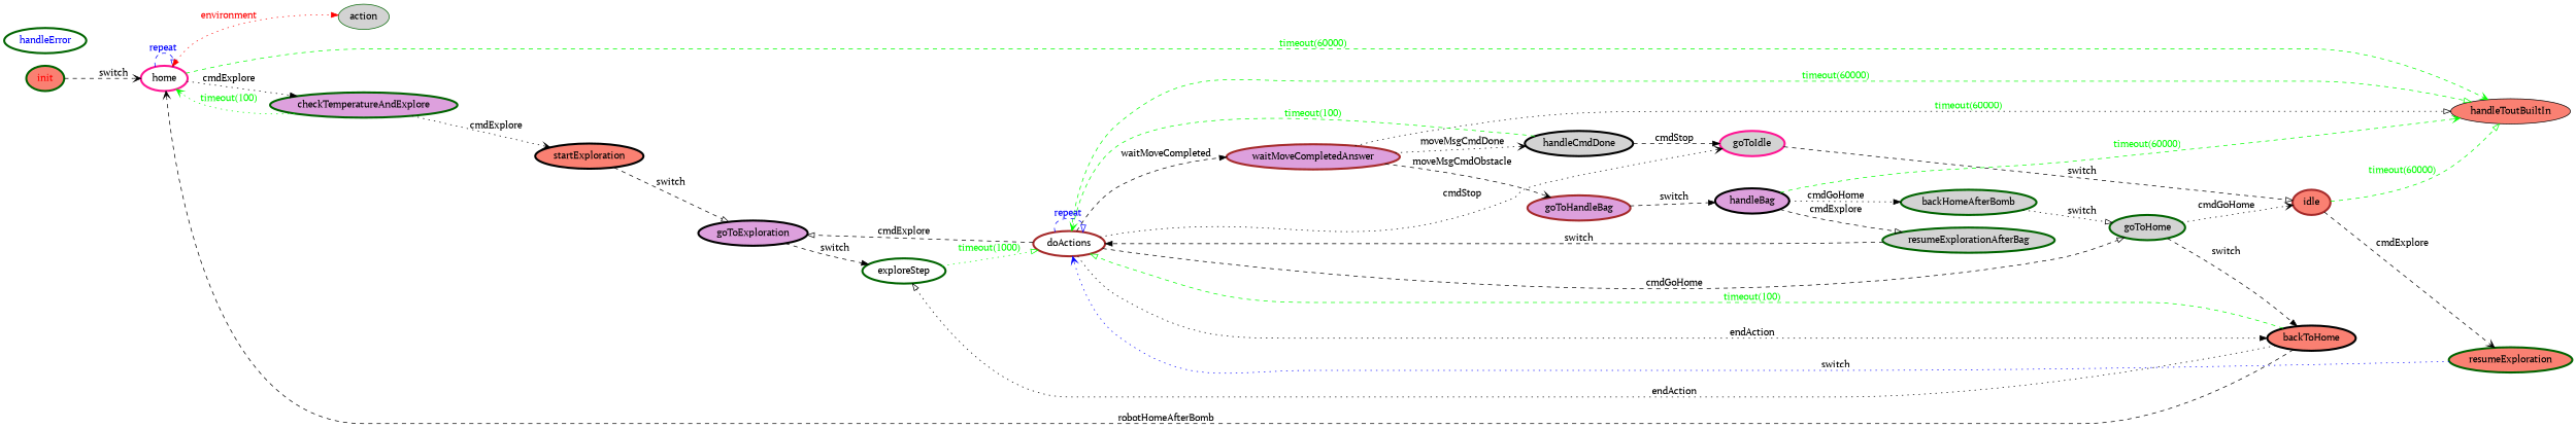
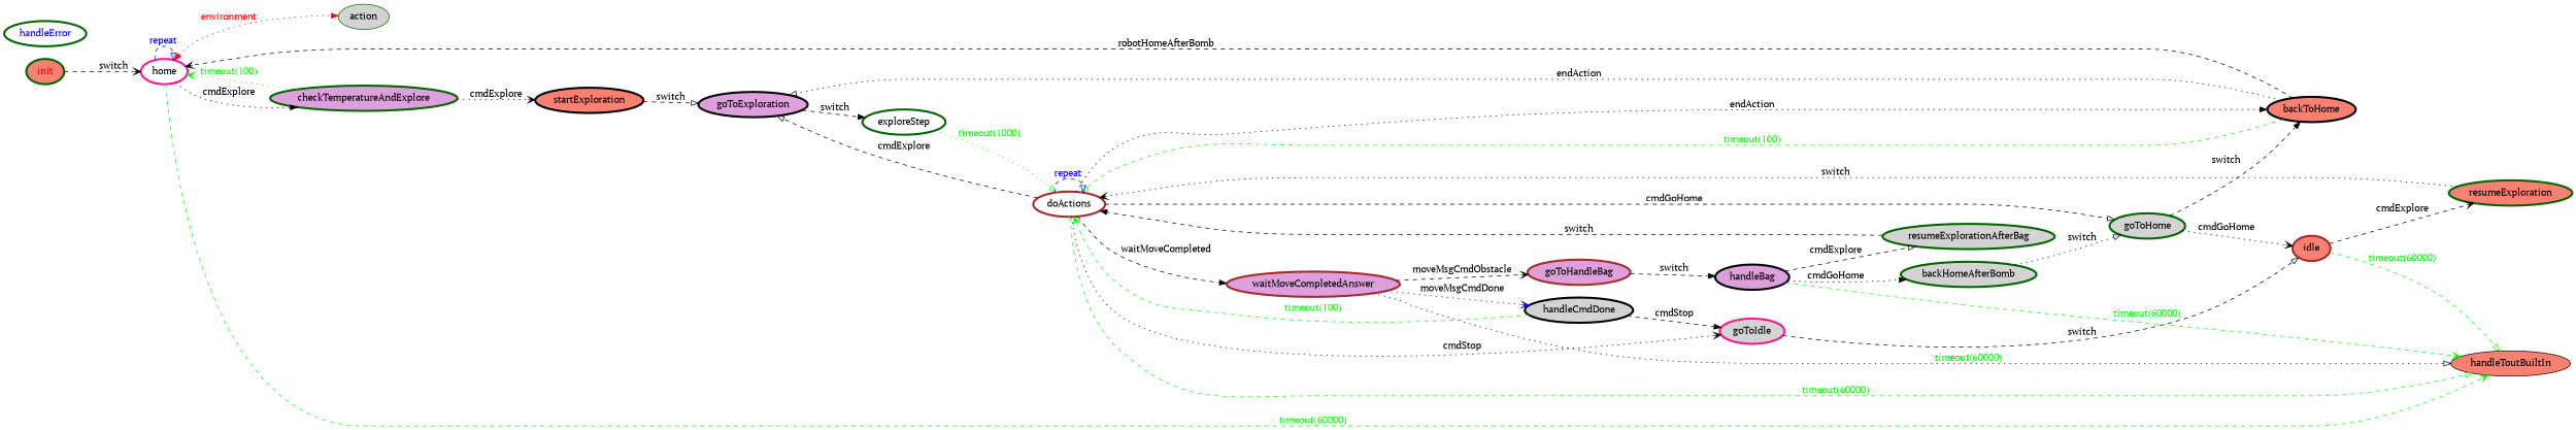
  digraph {
    fontname="PT Serif"
    rankdir=LR
    node [color=darkgreen fillcolor=salmon fontcolor=black fontname="PT Serif" penwidth=3 style=filled]
    edge [arrowhead=onormal color=black fontcolor=black fontname="PT Serif" style=dashed]
    init [fontcolor=red]
    home [color=deeppink fillcolor=white]
    action [fillcolor=lightgrey fontcolor="" penwidth=""]
    checkTemperatureAndExplore [fillcolor=plum]
    handleToutBuiltIn [color=black fontcolor="" penwidth=""]
    goToHome [fillcolor=lightgrey]
    backToHome [color=black]
    idle [color=brown]
    exploreStep [fillcolor=white]
    doActions [color=brown fillcolor=white]
    goToExploration [color=black fillcolor=plum]
    waitMoveCompletedAnswer [color=brown fillcolor=plum]
    goToIdle [color=deeppink fillcolor=lightgrey]
    startExploration [color=black]
    handleCmdDone [color=black fillcolor=lightgrey]
    goToHandleBag [color=brown fillcolor=plum]
    resumeExploration
    backHomeAfterBomb [fillcolor=lightgrey]
    handleBag [color=black fillcolor=plum]
    resumeExplorationAfterBag [fillcolor=lightgrey]
    handleError [fillcolor=white fontcolor=blue]
    init -> home [arrowhead=vee label=switch]
    home -> home [color=blue fontcolor=blue label="repeat "]
    home -> action [color=red dir=both fontcolor=red label=environment style=dotted arrowhead=""]
    home -> checkTemperatureAndExplore [arrowhead=normal label=cmdExplore style=dotted]
    home -> handleToutBuiltIn [arrowhead=vee color=green fontcolor=green label="timeout(60000)"]
    checkTemperatureAndExplore -> home [arrowhead=vee color=green fontcolor=green label="timeout(100)" style=dotted]
    checkTemperatureAndExplore -> startExploration [arrowhead=vee label=cmdExplore style=dotted]
    goToHome -> backToHome [arrowhead=normal label=switch]
    goToHome -> idle [arrowhead=vee label=cmdGoHome style=dotted]
    backToHome -> home [arrowhead=vee label=robotHomeAfterBomb]
-   backToHome -> exploreStep [label=endAction style=dotted]
+   backToHome -> goToExploration [label=endAction style=dotted]
    backToHome -> doActions [color=green fontcolor=green label="timeout(100)"]
    idle -> handleToutBuiltIn [color=green fontcolor=green label="timeout(60000)"]
    idle -> resumeExploration [arrowhead=vee label=cmdExplore]
    exploreStep -> doActions [color=green fontcolor=green label="timeout(1000)" style=dotted]
    doActions -> handleToutBuiltIn [color=green fontcolor=green label="timeout(60000)"]
    doActions -> goToHome [label=cmdGoHome]
    doActions -> backToHome [arrowhead=normal label=endAction style=dotted]
    doActions -> doActions [color=blue fontcolor=blue label="repeat "]
    doActions -> goToExploration [label=cmdExplore]
    doActions -> waitMoveCompletedAnswer [arrowhead=normal label=waitMoveCompleted]
    doActions -> goToIdle [arrowhead=vee label=cmdStop style=dotted]
    goToExploration -> exploreStep [arrowhead=normal label=switch]
    waitMoveCompletedAnswer -> handleToutBuiltIn [fontcolor=green label="timeout(60000)" style=dotted]
-   waitMoveCompletedAnswer -> handleCmdDone [arrowhead=vee label=moveMsgCmdDone style=dotted]
+   waitMoveCompletedAnswer -> handleCmdDone [arrowhead=vee color=blue label=moveMsgCmdDone style=dotted]
    waitMoveCompletedAnswer -> goToHandleBag [arrowhead=vee label=moveMsgCmdObstacle]
    goToIdle -> idle [label=switch]
    startExploration -> goToExploration [label=switch]
    handleCmdDone -> doActions [arrowhead=vee color=green fontcolor=green label="timeout(100)"]
    handleCmdDone -> goToIdle [arrowhead=normal label=cmdStop]
    goToHandleBag -> handleBag [arrowhead=normal label=switch]
-   resumeExploration -> doActions [arrowhead=vee color=blue label=switch style=dotted]
+   resumeExploration -> doActions [arrowhead=vee label=switch style=dotted]
    backHomeAfterBomb -> goToHome [label=switch style=dotted]
    handleBag -> handleToutBuiltIn [arrowhead=vee color=green fontcolor=green label="timeout(60000)"]
    handleBag -> backHomeAfterBomb [arrowhead=normal label=cmdGoHome style=dotted]
    handleBag -> resumeExplorationAfterBag [label=cmdExplore]
    resumeExplorationAfterBag -> doActions [arrowhead=normal label=switch]
  }
